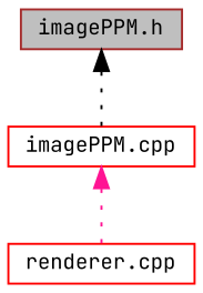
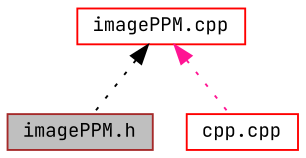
  digraph {
    fontname="JetBrains Mono"
    node [color=red fillcolor=white fontname="JetBrains Mono" fontsize=10 shape=record style=filled]
    edge [dir=back fontname="JetBrains Mono" fontsize=10 labelfontname=Helvetica labelfontsize=10 style=dotted]
    n1 [color=brown fillcolor=grey75 fontcolor=black height=0.2 label="imagePPM.h" width=0.4]
    n2 [height=0.2 label="imagePPM.cpp" width=0.4]
-   n3 [height=0.2 label="renderer.cpp" width=0.4]
-   n1 -> n2 [color=black]
+   n3 [height=0.2 label="cpp.cpp" width=0.4]
+   n2 -> n1 [color=black]
    n2 -> n3 [color=deeppink]
  }
